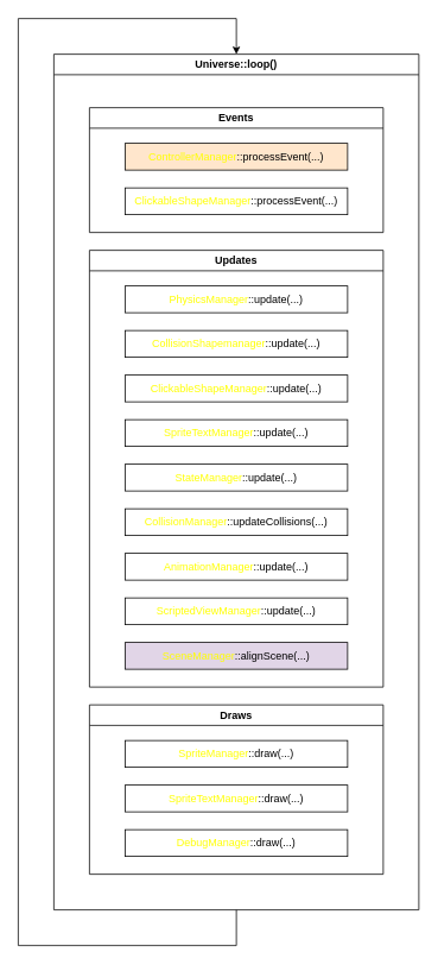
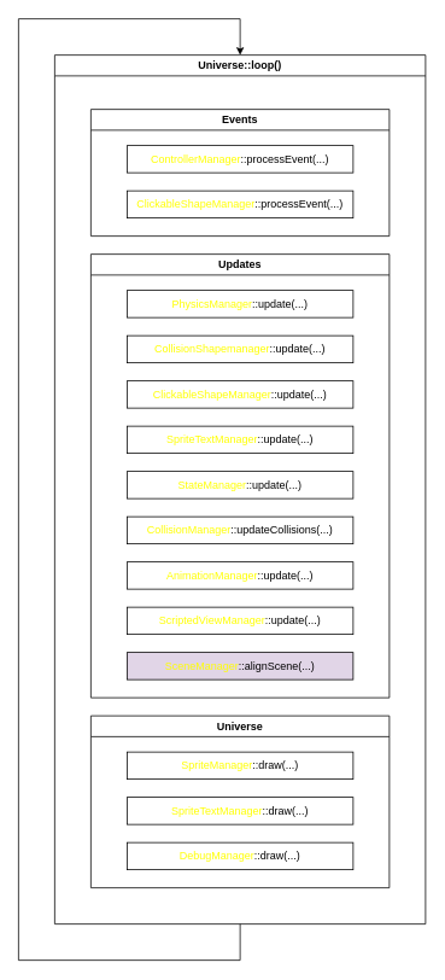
  <mxCell id="0" />
  <mxCell id="1" parent="0" />
  <mxCell id="2" value="Universe::loop()" style="swimlane;whiteSpace=wrap;html=1;" vertex="1" parent="1"><mxGeometry x="60" y="60" width="410" height="960" as="geometry" /></mxCell>
- <mxCell id="3" value="Draws" style="swimlane;whiteSpace=wrap;html=1;startSize=23;" vertex="1" parent="2"><mxGeometry x="40" y="730" width="330" height="190" as="geometry" /></mxCell>
+ <mxCell id="3" value="Universe" style="swimlane;whiteSpace=wrap;html=1;startSize=23;" vertex="1" parent="2"><mxGeometry x="40" y="730" width="330" height="190" as="geometry" /></mxCell>
  <mxCell id="4" value="&lt;font color=&quot;#ffff00&quot;&gt;SpriteManager&lt;/font&gt;::draw(...)" style="rounded=0;whiteSpace=wrap;html=1;" vertex="1" parent="3"><mxGeometry x="40" y="40" width="250" height="30" as="geometry" /></mxCell>
  <mxCell id="5" value="&lt;font color=&quot;#ffff00&quot;&gt;SpriteTextManager&lt;/font&gt;::draw(...)" style="rounded=0;whiteSpace=wrap;html=1;" vertex="1" parent="3"><mxGeometry x="40" y="90" width="250" height="30" as="geometry" /></mxCell>
  <mxCell id="6" value="&lt;font color=&quot;#ffff00&quot;&gt;DebugManager&lt;/font&gt;::draw(...)" style="rounded=0;whiteSpace=wrap;html=1;" vertex="1" parent="3"><mxGeometry x="40" y="140" width="250" height="30" as="geometry" /></mxCell>
  <mxCell id="7" value="Updates" style="swimlane;whiteSpace=wrap;html=1;startSize=23;" vertex="1" parent="2"><mxGeometry x="40" y="220" width="330" height="490" as="geometry" /></mxCell>
  <mxCell id="8" value="&lt;font color=&quot;#ffff00&quot;&gt;PhysicsManager&lt;/font&gt;::update(...)" style="rounded=0;whiteSpace=wrap;html=1;" vertex="1" parent="7"><mxGeometry x="40" y="40" width="250" height="30" as="geometry" /></mxCell>
  <mxCell id="9" value="&lt;font color=&quot;#ffff00&quot;&gt;CollisionShapemanager&lt;/font&gt;::update(...)" style="rounded=0;whiteSpace=wrap;html=1;" vertex="1" parent="7"><mxGeometry x="40" y="90" width="250" height="30" as="geometry" /></mxCell>
  <mxCell id="10" value="&lt;font color=&quot;#ffff00&quot;&gt;ClickableShapeManager&lt;/font&gt;::update(...)" style="rounded=0;whiteSpace=wrap;html=1;" vertex="1" parent="7"><mxGeometry x="40" y="140" width="250" height="30" as="geometry" /></mxCell>
  <mxCell id="11" value="&lt;font color=&quot;#ffff00&quot;&gt;SpriteTextManager&lt;/font&gt;::update(...)" style="rounded=0;whiteSpace=wrap;html=1;" vertex="1" parent="7"><mxGeometry x="40" y="190" width="250" height="30" as="geometry" /></mxCell>
  <mxCell id="12" value="&lt;font color=&quot;#ffff00&quot;&gt;StateManager&lt;/font&gt;::update(...)" style="rounded=0;whiteSpace=wrap;html=1;" vertex="1" parent="7"><mxGeometry x="40" y="240" width="250" height="30" as="geometry" /></mxCell>
  <mxCell id="13" value="&lt;font color=&quot;#ffff00&quot;&gt;CollisionManager&lt;/font&gt;::updateCollisions(...)" style="rounded=0;whiteSpace=wrap;html=1;" vertex="1" parent="7"><mxGeometry x="40" y="290" width="250" height="30" as="geometry" /></mxCell>
  <mxCell id="14" value="&lt;font color=&quot;#ffff00&quot;&gt;AnimationManager&lt;/font&gt;::update(...)" style="rounded=0;whiteSpace=wrap;html=1;" vertex="1" parent="7"><mxGeometry x="40" y="340" width="250" height="30" as="geometry" /></mxCell>
  <mxCell id="15" value="&lt;font color=&quot;#ffff00&quot;&gt;ScriptedViewManager&lt;/font&gt;::update(...)" style="rounded=0;whiteSpace=wrap;html=1;" vertex="1" parent="7"><mxGeometry x="40" y="390" width="250" height="30" as="geometry" /></mxCell>
  <mxCell id="16" value="&lt;font color=&quot;#ffff00&quot;&gt;SceneManager&lt;/font&gt;::alignScene(...)" style="rounded=0;whiteSpace=wrap;html=1;fillColor=#e1d5e7;" vertex="1" parent="7"><mxGeometry x="40" y="440" width="250" height="30" as="geometry" /></mxCell>
  <mxCell id="17" value="Events" style="swimlane;whiteSpace=wrap;html=1;startSize=23;" vertex="1" parent="2"><mxGeometry x="40" y="60" width="330" height="140" as="geometry" /></mxCell>
- <mxCell id="18" value="&lt;font color=&quot;#ffff00&quot;&gt;ControllerManager&lt;/font&gt;::processEvent(...)" style="rounded=0;whiteSpace=wrap;html=1;fillColor=#ffe6cc;" vertex="1" parent="17"><mxGeometry x="40" y="40" width="250" height="30" as="geometry" /></mxCell>
+ <mxCell id="18" value="&lt;font color=&quot;#ffff00&quot;&gt;ControllerManager&lt;/font&gt;::processEvent(...)" style="rounded=0;whiteSpace=wrap;html=1;" vertex="1" parent="17"><mxGeometry x="40" y="40" width="250" height="30" as="geometry" /></mxCell>
  <mxCell id="19" value="&lt;font color=&quot;#ffff00&quot;&gt;ClickableShapeManager&lt;/font&gt;::processEvent(...)" style="rounded=0;whiteSpace=wrap;html=1;" vertex="1" parent="17"><mxGeometry x="40" y="90" width="250" height="30" as="geometry" /></mxCell>
  <mxCell id="20" style="edgeStyle=orthogonalEdgeStyle;rounded=0;orthogonalLoop=1;jettySize=auto;html=1;exitX=0.5;exitY=1;exitDx=0;exitDy=0;entryX=0.5;entryY=0;entryDx=0;entryDy=0;" edge="1" parent="1" source="2" target="2"><mxGeometry relative="1" as="geometry"><Array as="points"><mxPoint x="265" y="1060" /><mxPoint x="20" y="1060" /><mxPoint x="20" y="20" /><mxPoint x="265" y="20" /></Array></mxGeometry></mxCell>
